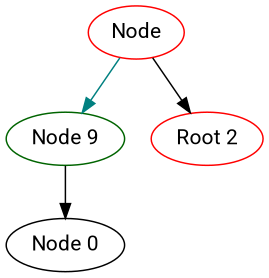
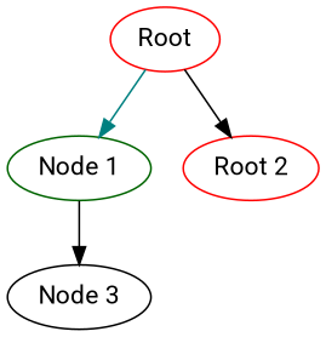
  digraph {
    fontname=Roboto
    node [color=red fontname=Roboto]
    edge [color=black fontname=Roboto]
-   "Node 1" [color=darkgreen label="Node 9"]
-   Root [label="Node"]
+   "Node 1" [color=darkgreen]
+   Root
    n3 [label="Root 2"]
-   "Node 3" [color=black label="Node 0"]
+   "Node 3" [color=black]
    "Node 1" -> "Node 3"
    Root -> "Node 1" [color=teal]
    Root -> n3
  }
